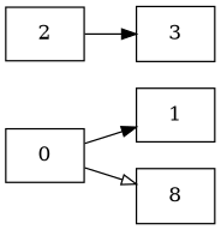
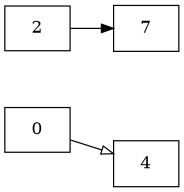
  digraph {
    rankdir=LR
    node [shape=record]
    edge [arrowhead=normal]
    n1 [label=0]
-   n2 [label=1]
-   n3 [label=8]
+   n3 [label=4]
    n4 [label=2]
-   n5 [label=3]
-   n1 -> n2
+   n5 [label=7]
    n1 -> n3 [arrowhead=onormal]
    n4 -> n5
  }
